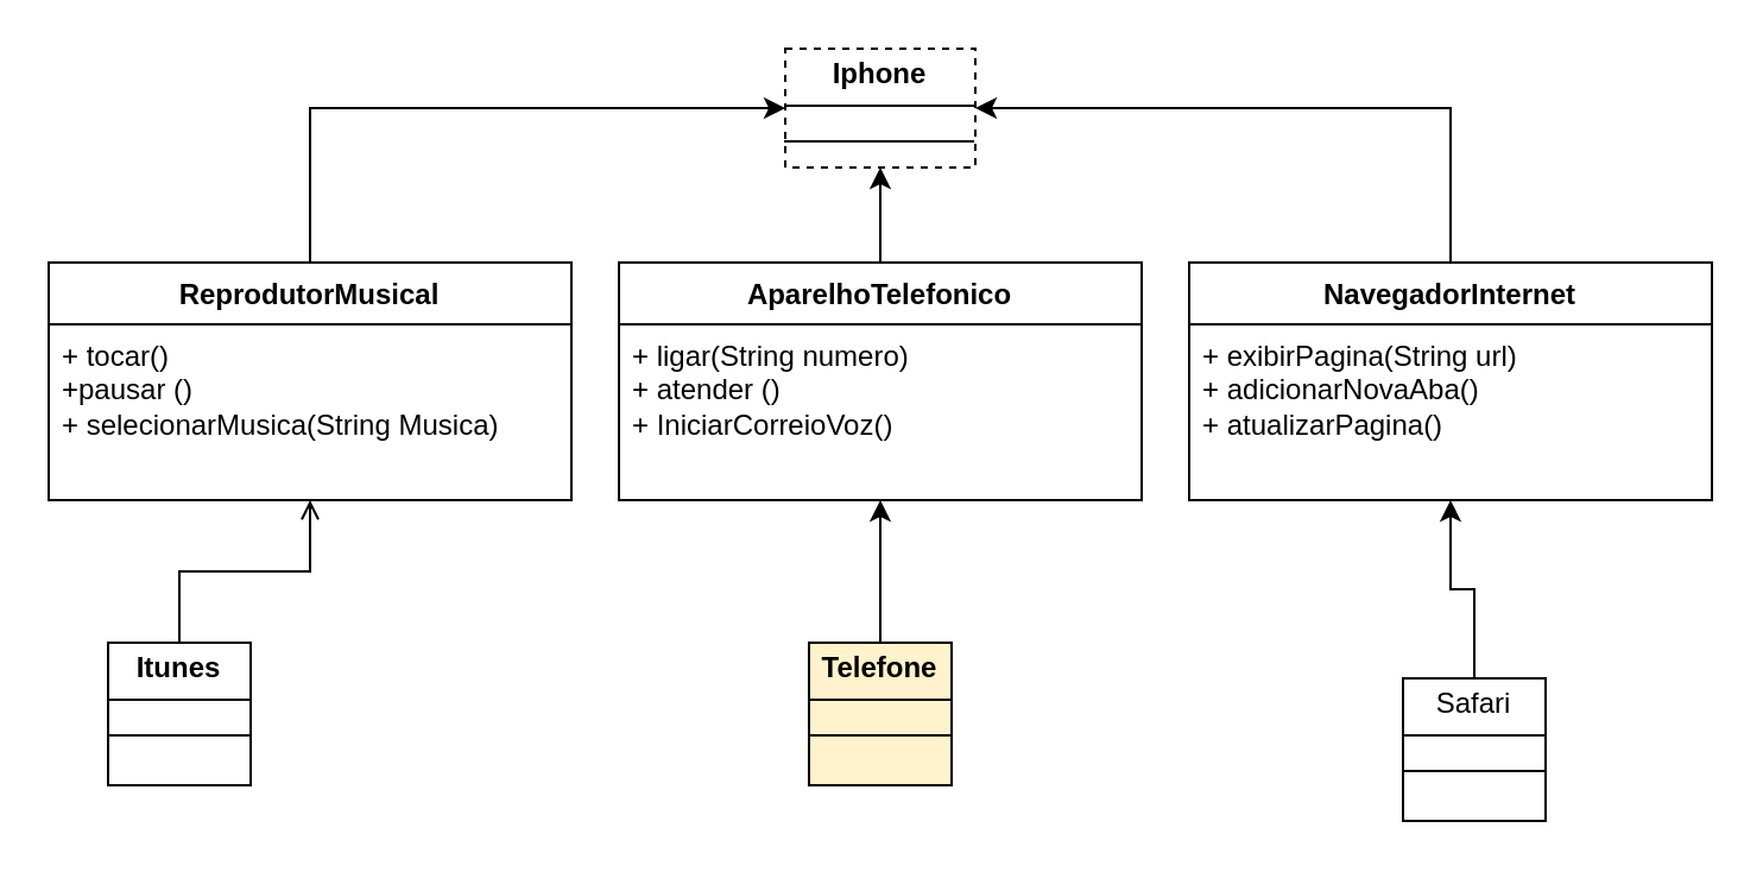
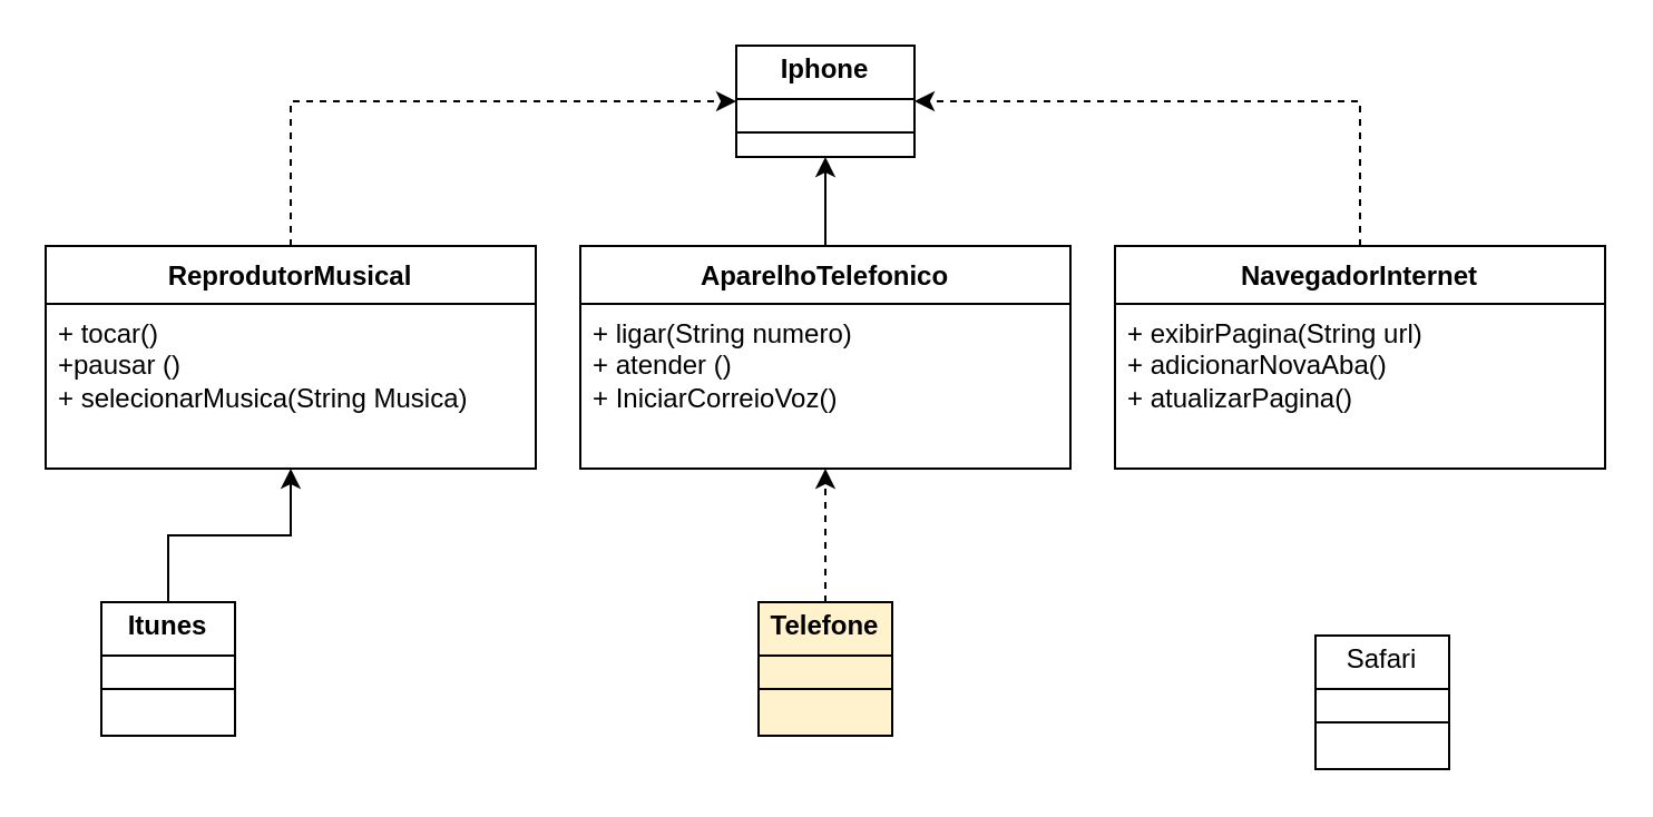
  <mxCell id="0" />
  <mxCell id="1" parent="0" />
- <mxCell id="2" value="&lt;p style=&quot;margin:0px;margin-top:4px;text-align:center;&quot;&gt;&lt;b&gt;Iphone&lt;/b&gt;&lt;/p&gt;&lt;hr size=&quot;1&quot; style=&quot;border-style:solid;&quot;&gt;&lt;div style=&quot;height:2px;&quot;&gt;&lt;/div&gt;&lt;hr size=&quot;1&quot; style=&quot;border-style:solid;&quot;&gt;&lt;div style=&quot;height:2px;&quot;&gt;&lt;/div&gt;" style="verticalAlign=top;align=left;overflow=fill;html=1;whiteSpace=wrap;dashed=1;" vertex="1" parent="1"><mxGeometry x="330" y="20" width="80" height="50" as="geometry" /></mxCell>
- <mxCell id="3" style="edgeStyle=orthogonalEdgeStyle;rounded=0;orthogonalLoop=1;jettySize=auto;html=1;" edge="1" parent="1" source="4" target="2"><mxGeometry relative="1" as="geometry"><mxPoint x="100" y="0" as="targetPoint" /><Array as="points"><mxPoint x="130" y="45" /></Array></mxGeometry></mxCell>
+ <mxCell id="2" value="&lt;p style=&quot;margin:0px;margin-top:4px;text-align:center;&quot;&gt;&lt;b&gt;Iphone&lt;/b&gt;&lt;/p&gt;&lt;hr size=&quot;1&quot; style=&quot;border-style:solid;&quot;&gt;&lt;div style=&quot;height:2px;&quot;&gt;&lt;/div&gt;&lt;hr size=&quot;1&quot; style=&quot;border-style:solid;&quot;&gt;&lt;div style=&quot;height:2px;&quot;&gt;&lt;/div&gt;" style="verticalAlign=top;align=left;overflow=fill;html=1;whiteSpace=wrap;" vertex="1" parent="1"><mxGeometry x="330" y="20" width="80" height="50" as="geometry" /></mxCell>
+ <mxCell id="3" style="edgeStyle=orthogonalEdgeStyle;rounded=0;orthogonalLoop=1;jettySize=auto;html=1;dashed=1;" edge="1" parent="1" source="4" target="2"><mxGeometry relative="1" as="geometry"><mxPoint x="100" y="0" as="targetPoint" /><Array as="points"><mxPoint x="130" y="45" /></Array></mxGeometry></mxCell>
  <mxCell id="4" value="ReprodutorMusical" style="swimlane;fontStyle=1;align=center;verticalAlign=top;childLayout=stackLayout;horizontal=1;startSize=26;horizontalStack=0;resizeParent=1;resizeParentMax=0;resizeLast=0;collapsible=1;marginBottom=0;whiteSpace=wrap;html=1;" vertex="1" parent="1"><mxGeometry x="20" y="110" width="220" height="100" as="geometry" /></mxCell>
  <mxCell id="5" value="+ tocar()&lt;div&gt;+pausar ()&lt;/div&gt;&lt;div&gt;+ selecionarMusica(String Musica)&lt;/div&gt;" style="text;strokeColor=none;fillColor=none;align=left;verticalAlign=top;spacingLeft=4;spacingRight=4;overflow=hidden;rotatable=0;points=[[0,0.5],[1,0.5]];portConstraint=eastwest;whiteSpace=wrap;html=1;" vertex="1" parent="4"><mxGeometry y="26" width="220" height="74" as="geometry" /></mxCell>
- <mxCell id="6" style="edgeStyle=orthogonalEdgeStyle;rounded=0;orthogonalLoop=1;jettySize=auto;html=1;endArrow=open;" edge="1" parent="1" source="7" target="4"><mxGeometry relative="1" as="geometry" /></mxCell>
+ <mxCell id="6" style="edgeStyle=orthogonalEdgeStyle;rounded=0;orthogonalLoop=1;jettySize=auto;html=1;" edge="1" parent="1" source="7" target="4"><mxGeometry relative="1" as="geometry" /></mxCell>
  <mxCell id="7" value="&lt;p style=&quot;margin:0px;margin-top:4px;text-align:center;&quot;&gt;&lt;b&gt;Itunes&lt;/b&gt;&lt;/p&gt;&lt;hr size=&quot;1&quot; style=&quot;border-style:solid;&quot;&gt;&lt;div style=&quot;height:2px;&quot;&gt;&lt;/div&gt;&lt;hr size=&quot;1&quot; style=&quot;border-style:solid;&quot;&gt;&lt;div style=&quot;height:2px;&quot;&gt;&lt;/div&gt;" style="verticalAlign=top;align=left;overflow=fill;html=1;whiteSpace=wrap;" vertex="1" parent="1"><mxGeometry x="45" y="270" width="60" height="60" as="geometry" /></mxCell>
  <mxCell id="8" style="edgeStyle=orthogonalEdgeStyle;rounded=0;orthogonalLoop=1;jettySize=auto;html=1;" edge="1" parent="1" source="9" target="2"><mxGeometry relative="1" as="geometry" /></mxCell>
  <mxCell id="9" value="AparelhoTelefonico" style="swimlane;fontStyle=1;align=center;verticalAlign=top;childLayout=stackLayout;horizontal=1;startSize=26;horizontalStack=0;resizeParent=1;resizeParentMax=0;resizeLast=0;collapsible=1;marginBottom=0;whiteSpace=wrap;html=1;" vertex="1" parent="1"><mxGeometry x="260" y="110" width="220" height="100" as="geometry" /></mxCell>
  <mxCell id="10" value="+ ligar(String numero)&lt;div&gt;+ atender ()&lt;/div&gt;&lt;div&gt;+ IniciarCorreioVoz()&lt;/div&gt;" style="text;strokeColor=none;fillColor=none;align=left;verticalAlign=top;spacingLeft=4;spacingRight=4;overflow=hidden;rotatable=0;points=[[0,0.5],[1,0.5]];portConstraint=eastwest;whiteSpace=wrap;html=1;" vertex="1" parent="9"><mxGeometry y="26" width="220" height="74" as="geometry" /></mxCell>
- <mxCell id="11" style="edgeStyle=orthogonalEdgeStyle;rounded=0;orthogonalLoop=1;jettySize=auto;html=1;" edge="1" parent="1" source="12" target="9"><mxGeometry relative="1" as="geometry" /></mxCell>
+ <mxCell id="11" style="edgeStyle=orthogonalEdgeStyle;rounded=0;orthogonalLoop=1;jettySize=auto;html=1;dashed=1;" edge="1" parent="1" source="12" target="9"><mxGeometry relative="1" as="geometry" /></mxCell>
  <mxCell id="12" value="&lt;p style=&quot;margin:0px;margin-top:4px;text-align:center;&quot;&gt;&lt;b&gt;Telefone&lt;/b&gt;&lt;/p&gt;&lt;hr size=&quot;1&quot; style=&quot;border-style:solid;&quot;&gt;&lt;div style=&quot;height:2px;&quot;&gt;&lt;/div&gt;&lt;hr size=&quot;1&quot; style=&quot;border-style:solid;&quot;&gt;&lt;div style=&quot;height:2px;&quot;&gt;&lt;/div&gt;" style="verticalAlign=top;align=left;overflow=fill;html=1;whiteSpace=wrap;fillColor=#fff2cc;" vertex="1" parent="1"><mxGeometry x="340" y="270" width="60" height="60" as="geometry" /></mxCell>
- <mxCell id="13" style="edgeStyle=orthogonalEdgeStyle;rounded=0;orthogonalLoop=1;jettySize=auto;html=1;" edge="1" parent="1" source="14" target="2"><mxGeometry relative="1" as="geometry"><mxPoint x="470" y="30" as="targetPoint" /><Array as="points"><mxPoint x="610" y="45" /></Array></mxGeometry></mxCell>
+ <mxCell id="13" style="edgeStyle=orthogonalEdgeStyle;rounded=0;orthogonalLoop=1;jettySize=auto;html=1;dashed=1;" edge="1" parent="1" source="14" target="2"><mxGeometry relative="1" as="geometry"><mxPoint x="470" y="30" as="targetPoint" /><Array as="points"><mxPoint x="610" y="45" /></Array></mxGeometry></mxCell>
  <mxCell id="14" value="NavegadorInternet" style="swimlane;fontStyle=1;align=center;verticalAlign=top;childLayout=stackLayout;horizontal=1;startSize=26;horizontalStack=0;resizeParent=1;resizeParentMax=0;resizeLast=0;collapsible=1;marginBottom=0;whiteSpace=wrap;html=1;" vertex="1" parent="1"><mxGeometry x="500" y="110" width="220" height="100" as="geometry" /></mxCell>
  <mxCell id="15" value="+ exibirPagina(String url)&lt;div&gt;+ adicionarNovaAba()&lt;/div&gt;&lt;div&gt;+ atualizarPagina()&lt;/div&gt;" style="text;strokeColor=none;fillColor=none;align=left;verticalAlign=top;spacingLeft=4;spacingRight=4;overflow=hidden;rotatable=0;points=[[0,0.5],[1,0.5]];portConstraint=eastwest;whiteSpace=wrap;html=1;" vertex="1" parent="14"><mxGeometry y="26" width="220" height="74" as="geometry" /></mxCell>
- <mxCell id="16" style="edgeStyle=orthogonalEdgeStyle;rounded=0;orthogonalLoop=1;jettySize=auto;html=1;" edge="1" parent="1" source="17" target="14"><mxGeometry relative="1" as="geometry" /></mxCell>
  <mxCell id="17" value="&lt;p style=&quot;margin:0px;margin-top:4px;text-align:center;&quot;&gt;Safari&lt;/p&gt;&lt;hr size=&quot;1&quot; style=&quot;border-style:solid;&quot;&gt;&lt;div style=&quot;height:2px;&quot;&gt;&lt;/div&gt;&lt;hr size=&quot;1&quot; style=&quot;border-style:solid;&quot;&gt;&lt;div style=&quot;height:2px;&quot;&gt;&lt;/div&gt;" style="verticalAlign=top;align=left;overflow=fill;html=1;whiteSpace=wrap;" vertex="1" parent="1"><mxGeometry x="590" y="285" width="60" height="60" as="geometry" /></mxCell>
